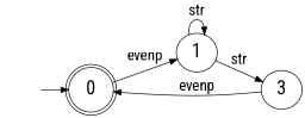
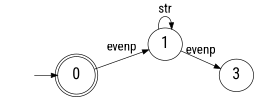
  digraph {
    fontname="Roboto Condensed"
    labeljust=l
    nojustify=true
    rankdir=LR
    node [fontname="Roboto Condensed" fontsize=25]
    edge [fontname="Roboto Condensed" fontsize=20]
    I0 [style=invis width=0]
    n2 [label=0 shape=doublecircle]
    n3 [label=1]
    n4 [label=3]
    I0 -> n2
    n2 -> n3 [label=evenp]
    n3 -> n3 [label=str]
-   n3 -> n4 [label=str]
-   n4 -> n2 [label=evenp]
+   n3 -> n4 [label=evenp]
  }
